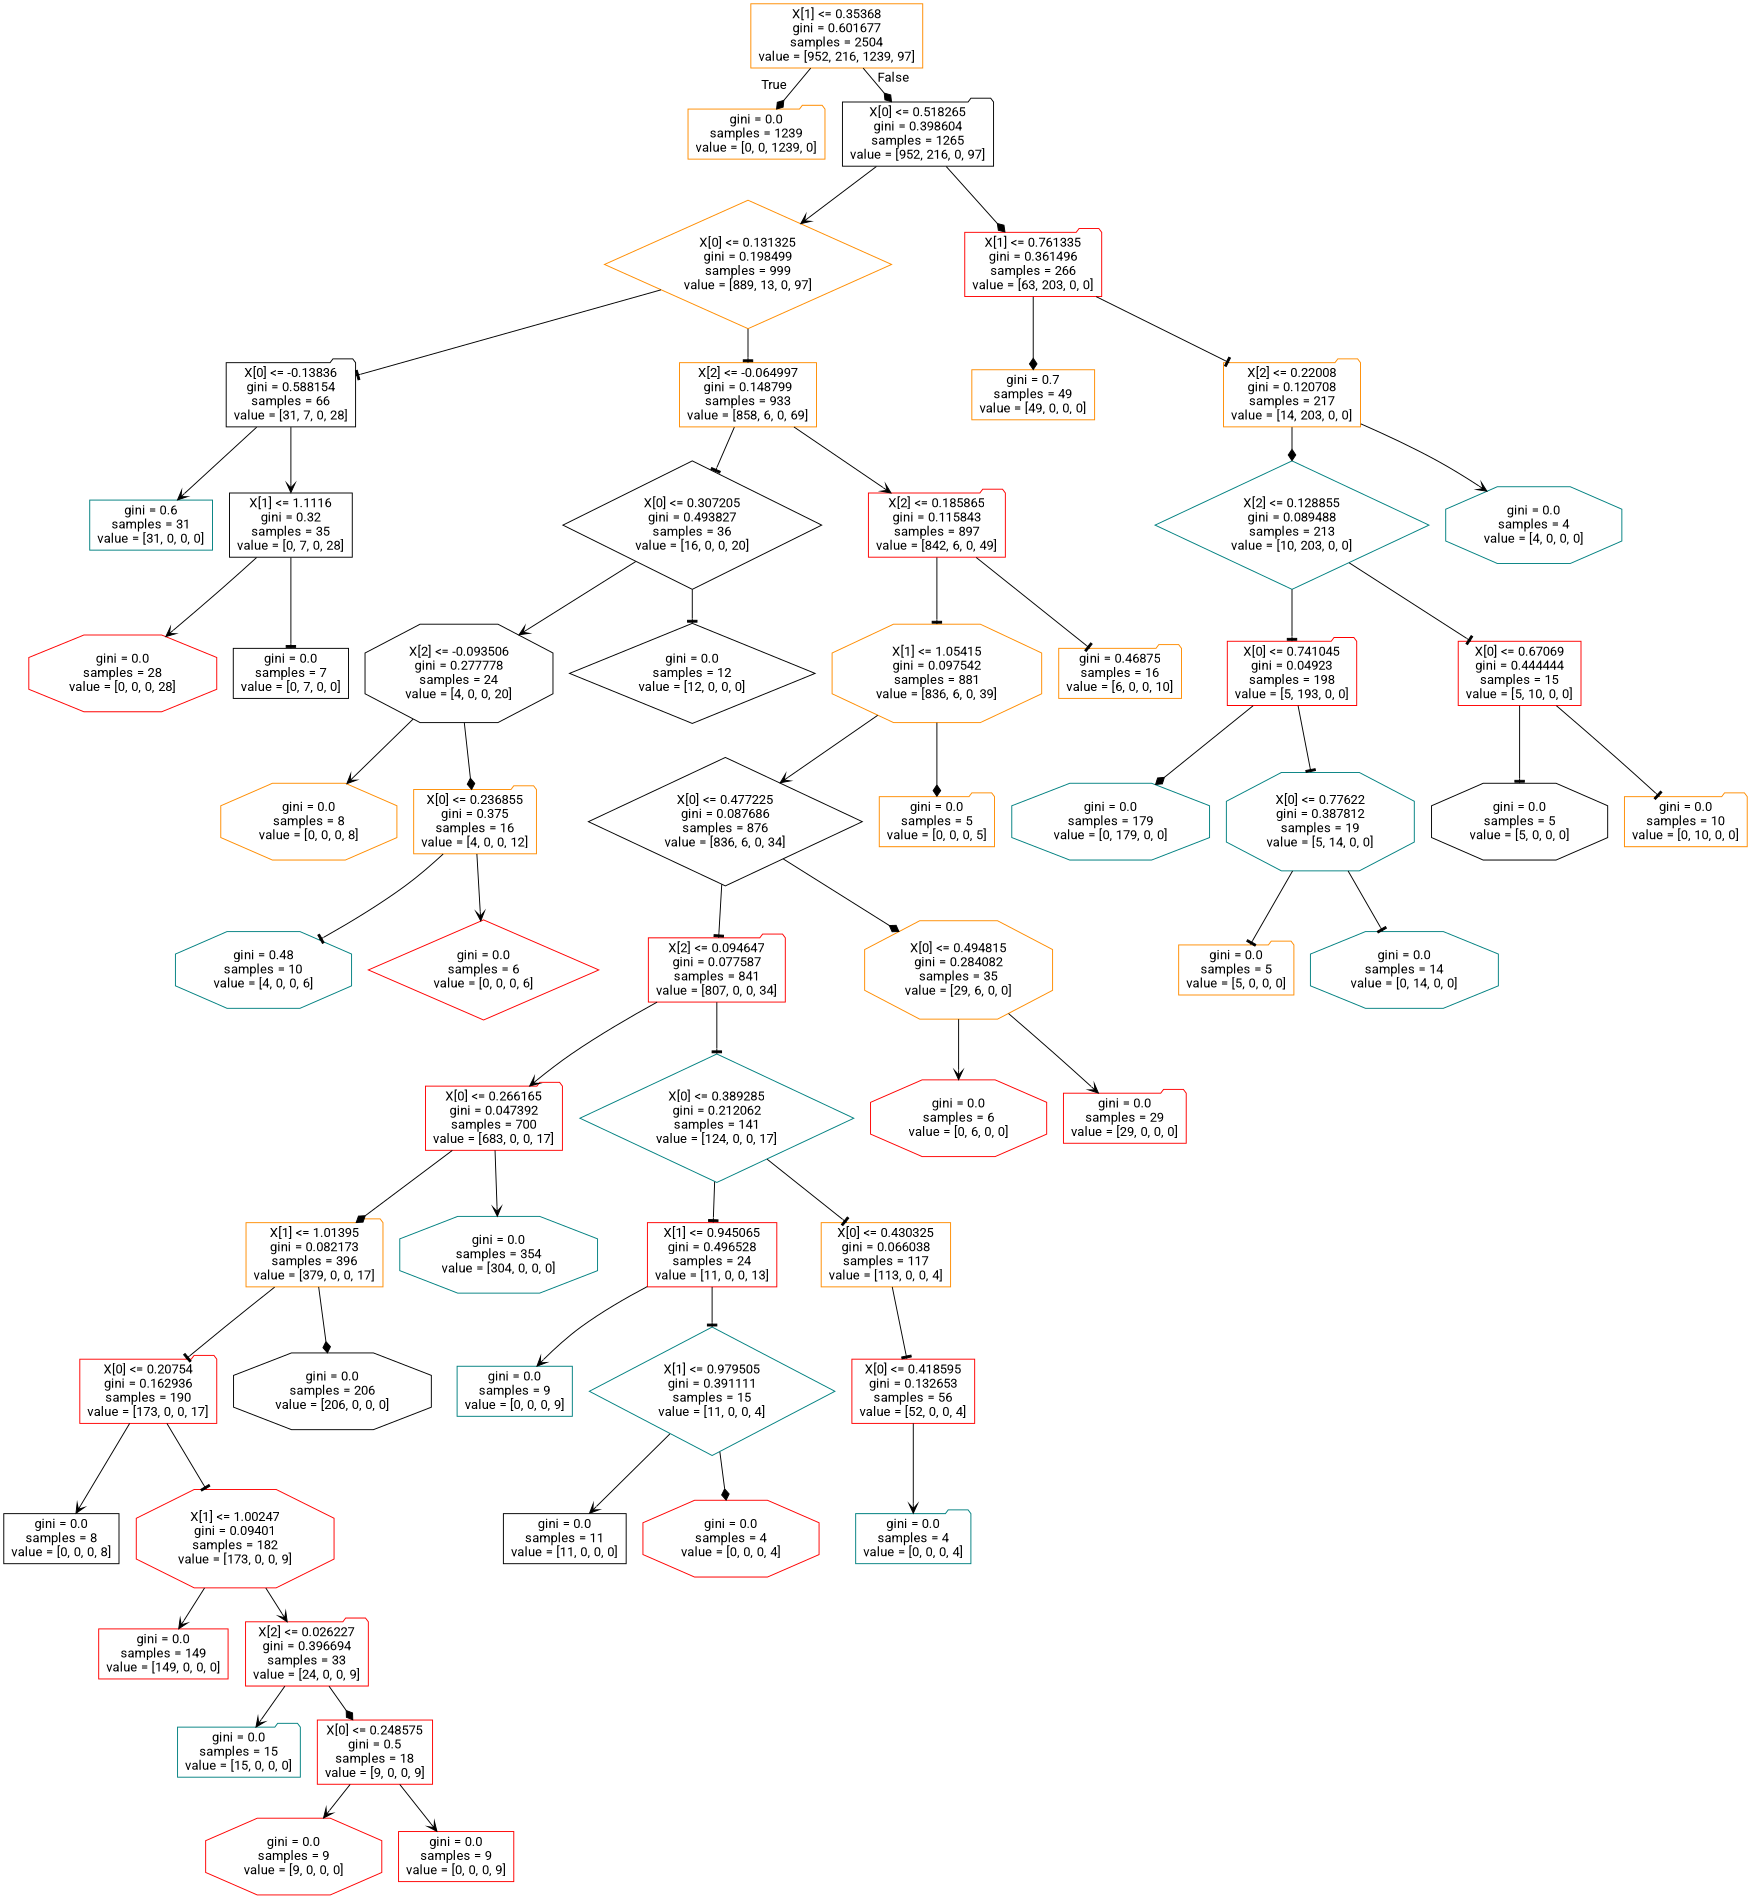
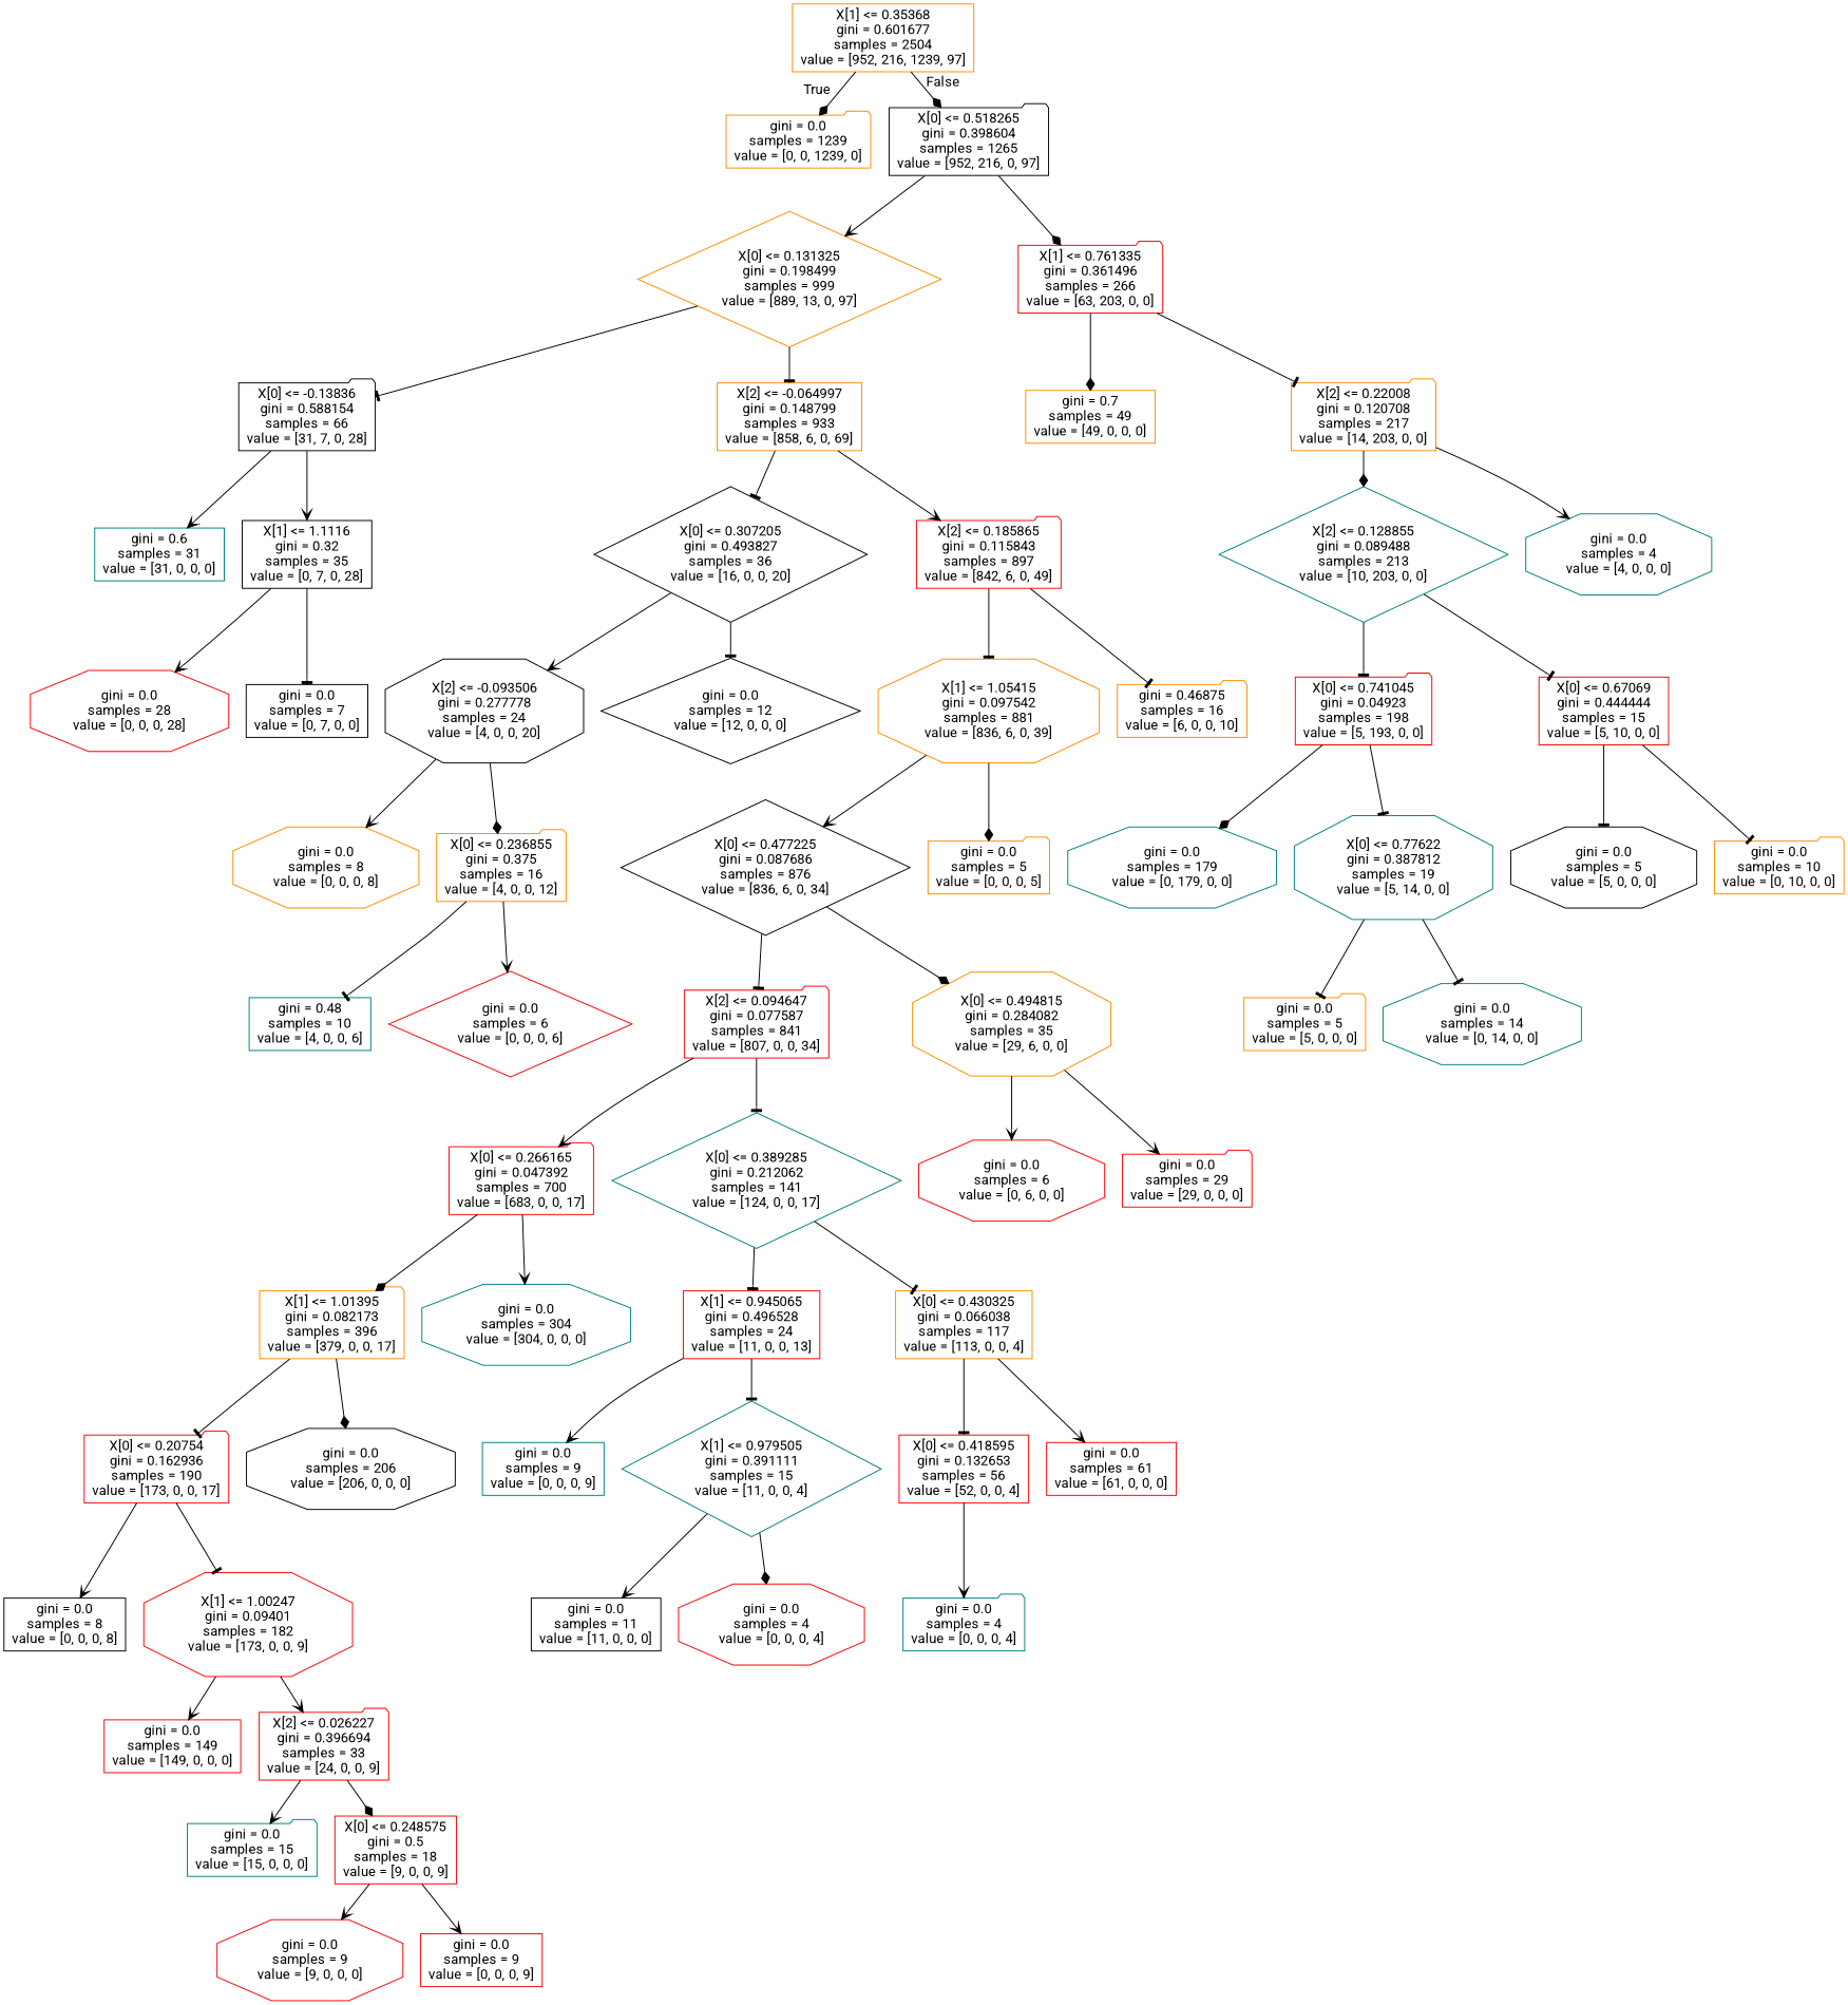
  digraph {
    fontname=Roboto
    node [color=red fontname=Roboto shape=folder]
    edge [arrowhead=vee fontname=Roboto]
    n1 [color=darkorange label="X[1] <= 0.35368\ngini = 0.601677\nsamples = 2504\nvalue = [952, 216, 1239, 97]" shape=box]
    n2 [color=darkorange label="gini = 0.0\nsamples = 1239\nvalue = [0, 0, 1239, 0]"]
    n3 [color=black label="X[0] <= 0.518265\ngini = 0.398604\nsamples = 1265\nvalue = [952, 216, 0, 97]"]
    n4 [color=darkorange label="X[0] <= 0.131325\ngini = 0.198499\nsamples = 999\nvalue = [889, 13, 0, 97]" shape=diamond]
    n5 [label="X[1] <= 0.761335\ngini = 0.361496\nsamples = 266\nvalue = [63, 203, 0, 0]"]
    n6 [color=black label="X[0] <= -0.13836\ngini = 0.588154\nsamples = 66\nvalue = [31, 7, 0, 28]"]
    n7 [color=darkorange label="X[2] <= -0.064997\ngini = 0.148799\nsamples = 933\nvalue = [858, 6, 0, 69]" shape=box]
    n8 [color=darkorange label="gini = 0.7\nsamples = 49\nvalue = [49, 0, 0, 0]" shape=box]
    n9 [color=darkorange label="X[2] <= 0.22008\ngini = 0.120708\nsamples = 217\nvalue = [14, 203, 0, 0]"]
    n10 [color=teal label="gini = 0.6\nsamples = 31\nvalue = [31, 0, 0, 0]" shape=box]
    n11 [color=black label="X[1] <= 1.1116\ngini = 0.32\nsamples = 35\nvalue = [0, 7, 0, 28]" shape=box]
    n12 [color=black label="X[0] <= 0.307205\ngini = 0.493827\nsamples = 36\nvalue = [16, 0, 0, 20]" shape=diamond]
    n13 [label="X[2] <= 0.185865\ngini = 0.115843\nsamples = 897\nvalue = [842, 6, 0, 49]"]
    n14 [label="gini = 0.0\nsamples = 28\nvalue = [0, 0, 0, 28]" shape=octagon]
    n15 [color=black label="gini = 0.0\nsamples = 7\nvalue = [0, 7, 0, 0]" shape=box]
    n16 [color=black label="X[2] <= -0.093506\ngini = 0.277778\nsamples = 24\nvalue = [4, 0, 0, 20]" shape=octagon]
    n17 [color=black label="gini = 0.0\nsamples = 12\nvalue = [12, 0, 0, 0]" shape=diamond]
    n18 [color=darkorange label="X[1] <= 1.05415\ngini = 0.097542\nsamples = 881\nvalue = [836, 6, 0, 39]" shape=octagon]
    n19 [color=darkorange label="gini = 0.46875\nsamples = 16\nvalue = [6, 0, 0, 10]"]
    n20 [color=darkorange label="gini = 0.0\nsamples = 8\nvalue = [0, 0, 0, 8]" shape=octagon]
    n21 [color=darkorange label="X[0] <= 0.236855\ngini = 0.375\nsamples = 16\nvalue = [4, 0, 0, 12]"]
-   n22 [color=teal label="gini = 0.48\nsamples = 10\nvalue = [4, 0, 0, 6]" shape=octagon]
+   n22 [color=teal label="gini = 0.48\nsamples = 10\nvalue = [4, 0, 0, 6]" shape=box]
    n23 [label="gini = 0.0\nsamples = 6\nvalue = [0, 0, 0, 6]" shape=diamond]
    n24 [color=black label="X[0] <= 0.477225\ngini = 0.087686\nsamples = 876\nvalue = [836, 6, 0, 34]" shape=diamond]
    n25 [color=darkorange label="gini = 0.0\nsamples = 5\nvalue = [0, 0, 0, 5]"]
    n26 [label="X[2] <= 0.094647\ngini = 0.077587\nsamples = 841\nvalue = [807, 0, 0, 34]"]
    n27 [color=darkorange label="X[0] <= 0.494815\ngini = 0.284082\nsamples = 35\nvalue = [29, 6, 0, 0]" shape=octagon]
    n28 [label="X[0] <= 0.266165\ngini = 0.047392\nsamples = 700\nvalue = [683, 0, 0, 17]"]
    n29 [color=teal label="X[0] <= 0.389285\ngini = 0.212062\nsamples = 141\nvalue = [124, 0, 0, 17]" shape=diamond]
    n30 [label="gini = 0.0\nsamples = 6\nvalue = [0, 6, 0, 0]" shape=octagon]
    n31 [label="gini = 0.0\nsamples = 29\nvalue = [29, 0, 0, 0]"]
    n32 [color=darkorange label="X[1] <= 1.01395\ngini = 0.082173\nsamples = 396\nvalue = [379, 0, 0, 17]"]
-   n33 [color=teal label="gini = 0.0\nsamples = 354\nvalue = [304, 0, 0, 0]" shape=octagon]
+   n33 [color=teal label="gini = 0.0\nsamples = 304\nvalue = [304, 0, 0, 0]" shape=octagon]
    n34 [label="X[1] <= 0.945065\ngini = 0.496528\nsamples = 24\nvalue = [11, 0, 0, 13]" shape=box]
    n35 [color=darkorange label="X[0] <= 0.430325\ngini = 0.066038\nsamples = 117\nvalue = [113, 0, 0, 4]" shape=box]
    n36 [label="X[0] <= 0.20754\ngini = 0.162936\nsamples = 190\nvalue = [173, 0, 0, 17]"]
    n37 [color=black label="gini = 0.0\nsamples = 206\nvalue = [206, 0, 0, 0]" shape=octagon]
    n38 [color=black label="gini = 0.0\nsamples = 8\nvalue = [0, 0, 0, 8]" shape=box]
    n39 [label="X[1] <= 1.00247\ngini = 0.09401\nsamples = 182\nvalue = [173, 0, 0, 9]" shape=octagon]
    n40 [label="gini = 0.0\nsamples = 149\nvalue = [149, 0, 0, 0]" shape=box]
    n41 [label="X[2] <= 0.026227\ngini = 0.396694\nsamples = 33\nvalue = [24, 0, 0, 9]"]
    n42 [color=teal label="gini = 0.0\nsamples = 15\nvalue = [15, 0, 0, 0]"]
    n43 [label="X[0] <= 0.248575\ngini = 0.5\nsamples = 18\nvalue = [9, 0, 0, 9]" shape=box]
    n44 [label="gini = 0.0\nsamples = 9\nvalue = [9, 0, 0, 0]" shape=octagon]
    n45 [label="gini = 0.0\nsamples = 9\nvalue = [0, 0, 0, 9]" shape=box]
    n46 [color=teal label="gini = 0.0\nsamples = 9\nvalue = [0, 0, 0, 9]" shape=box]
    n47 [color=teal label="X[1] <= 0.979505\ngini = 0.391111\nsamples = 15\nvalue = [11, 0, 0, 4]" shape=diamond]
    n48 [label="X[0] <= 0.418595\ngini = 0.132653\nsamples = 56\nvalue = [52, 0, 0, 4]" shape=box]
+   n49 [label="gini = 0.0\nsamples = 61\nvalue = [61, 0, 0, 0]" shape=box]
    n50 [color=black label="gini = 0.0\nsamples = 11\nvalue = [11, 0, 0, 0]" shape=box]
    n51 [label="gini = 0.0\nsamples = 4\nvalue = [0, 0, 0, 4]" shape=octagon]
    n52 [color=teal label="gini = 0.0\nsamples = 4\nvalue = [0, 0, 0, 4]"]
    n53 [color=teal label="X[2] <= 0.128855\ngini = 0.089488\nsamples = 213\nvalue = [10, 203, 0, 0]" shape=diamond]
    n54 [color=teal label="gini = 0.0\nsamples = 4\nvalue = [4, 0, 0, 0]" shape=octagon]
    n55 [label="X[0] <= 0.741045\ngini = 0.04923\nsamples = 198\nvalue = [5, 193, 0, 0]"]
    n56 [label="X[0] <= 0.67069\ngini = 0.444444\nsamples = 15\nvalue = [5, 10, 0, 0]" shape=box]
    n57 [color=teal label="gini = 0.0\nsamples = 179\nvalue = [0, 179, 0, 0]" shape=octagon]
    n58 [color=teal label="X[0] <= 0.77622\ngini = 0.387812\nsamples = 19\nvalue = [5, 14, 0, 0]" shape=octagon]
    n59 [color=black label="gini = 0.0\nsamples = 5\nvalue = [5, 0, 0, 0]" shape=octagon]
    n60 [color=darkorange label="gini = 0.0\nsamples = 10\nvalue = [0, 10, 0, 0]"]
    n61 [color=darkorange label="gini = 0.0\nsamples = 5\nvalue = [5, 0, 0, 0]"]
    n62 [color=teal label="gini = 0.0\nsamples = 14\nvalue = [0, 14, 0, 0]" shape=octagon]
    n1 -> n2 [arrowhead=diamond headlabel=True labelangle=45 labeldistance=2.5]
    n1 -> n3 [arrowhead=diamond headlabel=False labelangle=-45 labeldistance=2.5]
    n3 -> n4
    n3 -> n5 [arrowhead=diamond]
    n4 -> n6 [arrowhead=tee]
    n4 -> n7 [arrowhead=tee]
    n5 -> n8 [arrowhead=diamond]
    n5 -> n9 [arrowhead=tee]
    n6 -> n10
    n6 -> n11
    n7 -> n12 [arrowhead=tee]
    n7 -> n13
    n9 -> n53 [arrowhead=diamond]
    n9 -> n54
    n11 -> n14
    n11 -> n15 [arrowhead=tee]
    n12 -> n16
    n12 -> n17 [arrowhead=tee]
    n13 -> n18 [arrowhead=tee]
    n13 -> n19 [arrowhead=tee]
    n16 -> n20
    n16 -> n21 [arrowhead=diamond]
    n18 -> n24
    n18 -> n25 [arrowhead=diamond]
    n21 -> n22 [arrowhead=tee]
    n21 -> n23
    n24 -> n26 [arrowhead=tee]
    n24 -> n27 [arrowhead=diamond]
    n26 -> n28
    n26 -> n29 [arrowhead=tee]
    n27 -> n30
    n27 -> n31
    n28 -> n32 [arrowhead=diamond]
    n28 -> n33
    n29 -> n34 [arrowhead=tee]
    n29 -> n35 [arrowhead=tee]
    n32 -> n36 [arrowhead=tee]
    n32 -> n37 [arrowhead=diamond]
    n34 -> n46
    n34 -> n47 [arrowhead=tee]
    n35 -> n48 [arrowhead=tee]
+   n35 -> n49
    n36 -> n38
    n36 -> n39 [arrowhead=tee]
    n39 -> n40
    n39 -> n41
    n41 -> n42
    n41 -> n43 [arrowhead=diamond]
    n43 -> n44
    n43 -> n45
    n47 -> n50
    n47 -> n51 [arrowhead=diamond]
    n48 -> n52
    n53 -> n55 [arrowhead=tee]
    n53 -> n56 [arrowhead=tee]
    n55 -> n57 [arrowhead=diamond]
    n55 -> n58 [arrowhead=tee]
    n56 -> n59 [arrowhead=tee]
    n56 -> n60 [arrowhead=tee]
    n58 -> n61 [arrowhead=tee]
    n58 -> n62 [arrowhead=tee]
  }
